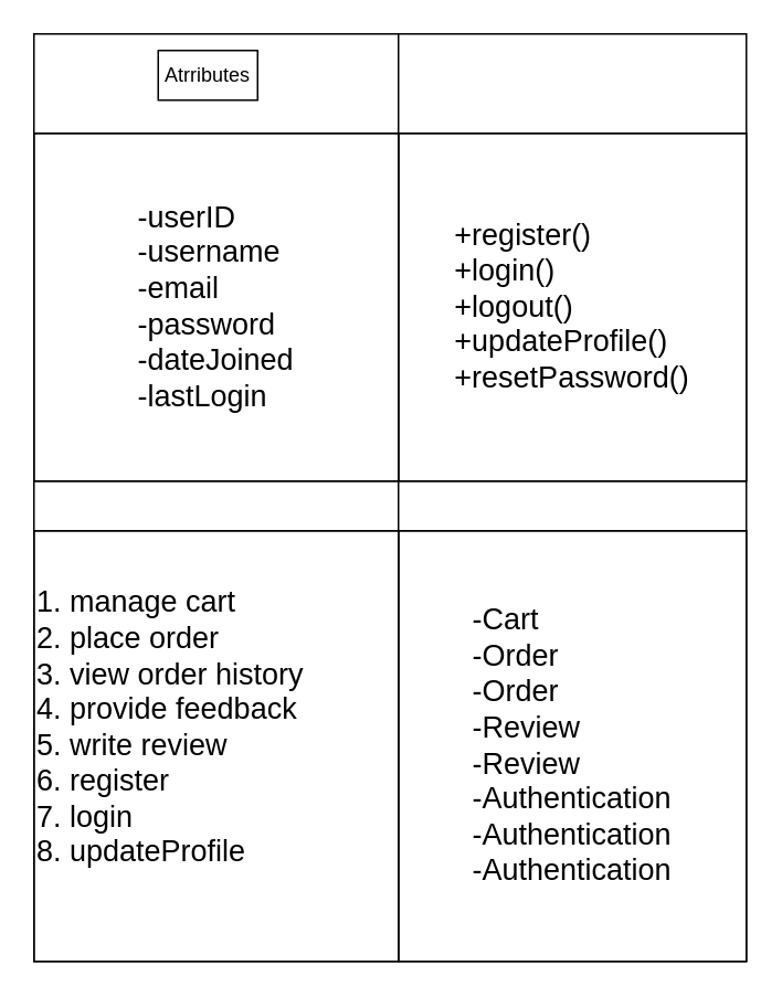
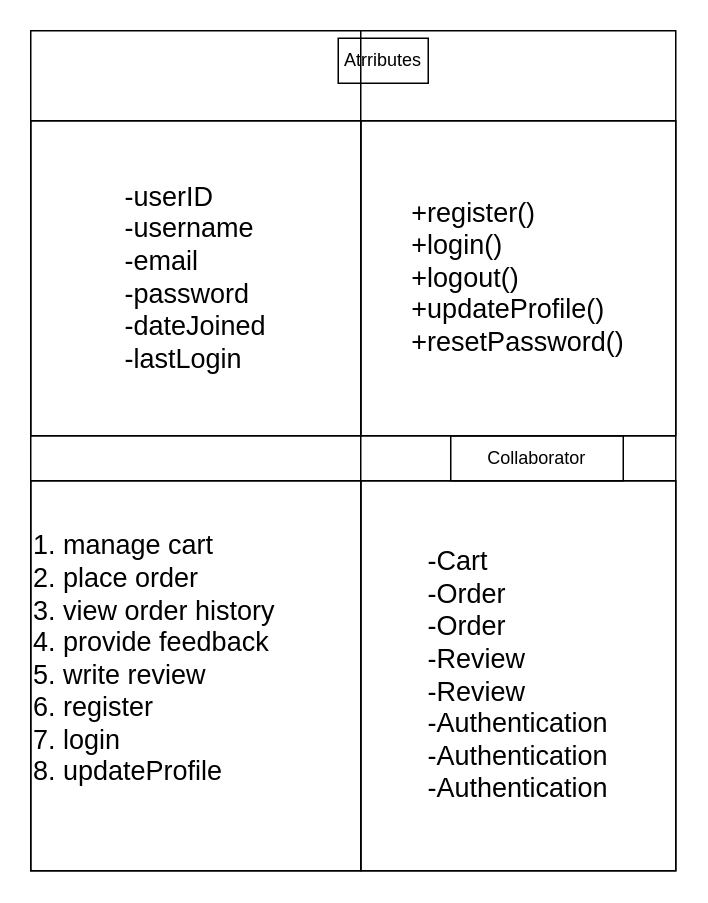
  <mxCell id="0" />
  <mxCell id="1" parent="0" />
  <mxCell id="2" value="" style="shape=internalStorage;whiteSpace=wrap;html=1;backgroundOutline=1;dx=220;dy=60;fillColor=none;strokeColor=#000000;fontColor=#000000;" parent="1" vertex="1"><mxGeometry x="20" y="20" width="430" height="560" as="geometry" /></mxCell>
- <mxCell id="3" value="Atrributes" style="text;html=1;strokeColor=#000000;fillColor=none;align=center;verticalAlign=middle;whiteSpace=wrap;rounded=0;fontColor=#000000;" parent="1" vertex="1"><mxGeometry x="95" y="30" width="60" height="30" as="geometry" /></mxCell>
+ <mxCell id="3" value="Atrributes" style="text;html=1;strokeColor=#000000;fillColor=none;align=center;verticalAlign=middle;whiteSpace=wrap;rounded=0;fontColor=#000000;" parent="1" vertex="1"><mxGeometry x="225" y="25" width="60" height="30" as="geometry" /></mxCell>
  <mxCell id="4" value="" style="endArrow=none;html=1;fillColor=none;strokeColor=#000000;fontColor=#000000;" parent="1" target="2" edge="1"><mxGeometry width="50" height="50" relative="1" as="geometry"><mxPoint x="20" y="290" as="sourcePoint" /><mxPoint x="70" y="240" as="targetPoint" /><Array as="points"><mxPoint x="450" y="290" /></Array></mxGeometry></mxCell>
  <mxCell id="5" value="" style="endArrow=none;html=1;fillColor=none;strokeColor=#000000;fontColor=#000000;" parent="1" edge="1"><mxGeometry width="50" height="50" relative="1" as="geometry"><mxPoint x="20" y="320" as="sourcePoint" /><mxPoint x="450" y="320" as="targetPoint" /><Array as="points"><mxPoint x="450" y="320" /></Array></mxGeometry></mxCell>
+ <mxCell id="6" value="Collaborator" style="text;html=1;strokeColor=#000000;fillColor=none;align=center;verticalAlign=middle;whiteSpace=wrap;rounded=0;fontColor=#000000;" parent="1" vertex="1"><mxGeometry x="300" y="290" width="115" height="30" as="geometry" /></mxCell>
  <mxCell id="7" value="&lt;div style=&quot;text-align: left;&quot;&gt;&lt;span style=&quot;font-size: 18px; background-color: initial;&quot;&gt;-userID&lt;/span&gt;&lt;/div&gt;&lt;font style=&quot;font-size: 18px;&quot;&gt;&lt;div style=&quot;text-align: left;&quot;&gt;&lt;span style=&quot;background-color: initial;&quot;&gt;-username&lt;/span&gt;&lt;/div&gt;&lt;div style=&quot;text-align: left;&quot;&gt;&lt;span style=&quot;background-color: initial;&quot;&gt;-email&lt;/span&gt;&lt;/div&gt;&lt;div style=&quot;text-align: left;&quot;&gt;&lt;span style=&quot;background-color: initial;&quot;&gt;-password&lt;/span&gt;&lt;/div&gt;&lt;div style=&quot;text-align: left;&quot;&gt;&lt;span style=&quot;background-color: initial;&quot;&gt;-dateJoined&lt;/span&gt;&lt;/div&gt;&lt;div style=&quot;text-align: left;&quot;&gt;&lt;span style=&quot;background-color: initial;&quot;&gt;-lastLogin&lt;/span&gt;&lt;/div&gt;&lt;/font&gt;" style="text;html=1;strokeColor=#000000;fillColor=none;align=center;verticalAlign=middle;whiteSpace=wrap;rounded=0;fontColor=#000000;" parent="1" vertex="1"><mxGeometry x="20" y="80" width="220" height="210" as="geometry" /></mxCell>
  <mxCell id="8" value="&lt;div style=&quot;text-align: left;&quot;&gt;&lt;font style=&quot;background-color: initial; font-size: 18px;&quot;&gt;+&lt;/font&gt;&lt;font style=&quot;background-color: initial; font-size: 18px;&quot;&gt;register()&lt;/font&gt;&lt;/div&gt;&lt;font style=&quot;font-size: 18px;&quot;&gt;&lt;div style=&quot;text-align: left;&quot;&gt;&lt;span style=&quot;background-color: initial;&quot;&gt;+login()&lt;/span&gt;&lt;/div&gt;&lt;div style=&quot;text-align: left;&quot;&gt;&lt;span style=&quot;background-color: initial;&quot;&gt;+logout()&lt;/span&gt;&lt;/div&gt;&lt;div style=&quot;text-align: left;&quot;&gt;&lt;span style=&quot;background-color: initial;&quot;&gt;+updateProfile()&lt;/span&gt;&lt;/div&gt;&lt;div style=&quot;text-align: left;&quot;&gt;&lt;span style=&quot;background-color: initial;&quot;&gt;+resetPassword()&lt;/span&gt;&lt;/div&gt;&lt;/font&gt;" style="text;html=1;strokeColor=#000000;fillColor=none;align=center;verticalAlign=middle;whiteSpace=wrap;rounded=0;fontColor=#000000;" parent="1" vertex="1"><mxGeometry x="240" y="80" width="210" height="210" as="geometry" /></mxCell>
  <mxCell id="9" value="1. manage cart&lt;br&gt;&lt;div style=&quot;&quot;&gt;&lt;span style=&quot;background-color: initial;&quot;&gt;2. place order&lt;/span&gt;&lt;/div&gt;&lt;div style=&quot;&quot;&gt;&lt;span style=&quot;background-color: initial;&quot;&gt;3. view order history&lt;/span&gt;&lt;/div&gt;&lt;div style=&quot;&quot;&gt;&lt;span style=&quot;background-color: initial;&quot;&gt;4. provide feedback&lt;/span&gt;&lt;/div&gt;&lt;div style=&quot;&quot;&gt;&lt;span style=&quot;background-color: initial;&quot;&gt;5. write review&lt;/span&gt;&lt;/div&gt;&lt;div style=&quot;&quot;&gt;&lt;span style=&quot;background-color: initial;&quot;&gt;6. register&lt;/span&gt;&lt;/div&gt;&lt;div style=&quot;&quot;&gt;&lt;span style=&quot;background-color: initial;&quot;&gt;7. login&lt;/span&gt;&lt;/div&gt;&lt;div style=&quot;&quot;&gt;8. updateProfile&lt;/div&gt;&lt;div style=&quot;&quot;&gt;&lt;span style=&quot;background-color: initial;&quot;&gt;&lt;br&gt;&lt;/span&gt;&lt;/div&gt;" style="text;html=1;strokeColor=#000000;fillColor=none;align=left;verticalAlign=middle;whiteSpace=wrap;rounded=0;fontSize=18;fontColor=#000000;" parent="1" vertex="1"><mxGeometry x="20" y="320" width="220" height="260" as="geometry" /></mxCell>
  <mxCell id="10" value="&lt;div style=&quot;text-align: left;&quot;&gt;&lt;span style=&quot;background-color: initial;&quot;&gt;-Cart&lt;/span&gt;&lt;/div&gt;&lt;div style=&quot;text-align: left;&quot;&gt;&lt;span style=&quot;background-color: initial;&quot;&gt;-Order&lt;/span&gt;&lt;/div&gt;&lt;div style=&quot;text-align: left;&quot;&gt;&lt;span style=&quot;background-color: initial;&quot;&gt;-Order&lt;/span&gt;&lt;/div&gt;&lt;div style=&quot;text-align: left;&quot;&gt;&lt;span style=&quot;background-color: initial;&quot;&gt;-Review&lt;/span&gt;&lt;/div&gt;&lt;div style=&quot;text-align: left;&quot;&gt;&lt;span style=&quot;background-color: initial;&quot;&gt;-Review&lt;/span&gt;&lt;/div&gt;&lt;div style=&quot;text-align: left;&quot;&gt;&lt;span style=&quot;background-color: initial;&quot;&gt;-Authentication&lt;/span&gt;&lt;/div&gt;&lt;div style=&quot;text-align: left;&quot;&gt;&lt;span style=&quot;background-color: initial;&quot;&gt;-Authentication&lt;/span&gt;&lt;/div&gt;&lt;div style=&quot;text-align: left;&quot;&gt;&lt;span style=&quot;background-color: initial;&quot;&gt;-Authentication&lt;/span&gt;&lt;/div&gt;" style="text;html=1;strokeColor=#000000;fillColor=none;align=center;verticalAlign=middle;whiteSpace=wrap;rounded=0;fontSize=18;fontColor=#000000;" parent="1" vertex="1"><mxGeometry x="240" y="320" width="210" height="260" as="geometry" /></mxCell>
